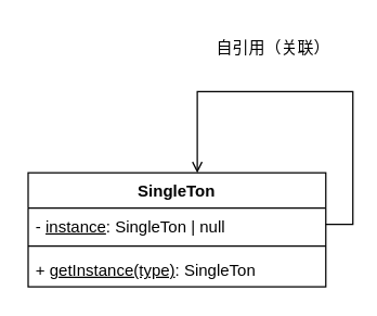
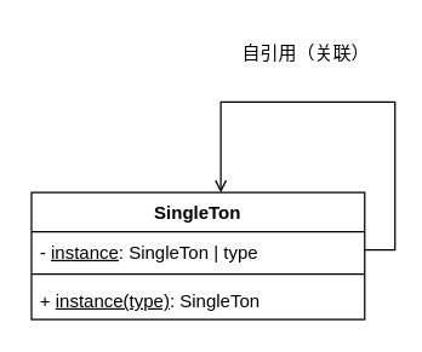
  <mxCell id="0" />
  <mxCell id="1" parent="0" />
  <mxCell id="2" value="SingleTon" style="swimlane;fontStyle=1;align=center;verticalAlign=top;childLayout=stackLayout;horizontal=1;startSize=26;horizontalStack=0;resizeParent=1;resizeParentMax=0;resizeLast=0;collapsible=1;marginBottom=0;whiteSpace=wrap;html=1;" vertex="1" parent="1"><mxGeometry x="20" y="127" width="220" height="84" as="geometry" /></mxCell>
- <mxCell id="3" value="- &lt;u&gt;instance&lt;/u&gt;: SingleTon | null" style="text;strokeColor=none;fillColor=none;align=left;verticalAlign=top;spacingLeft=4;spacingRight=4;overflow=hidden;rotatable=0;points=[[0,0.5],[1,0.5]];portConstraint=eastwest;whiteSpace=wrap;html=1;" vertex="1" parent="2"><mxGeometry y="26" width="220" height="24" as="geometry" /></mxCell>
+ <mxCell id="3" value="- &lt;u&gt;instance&lt;/u&gt;: SingleTon | type" style="text;strokeColor=none;fillColor=none;align=left;verticalAlign=top;spacingLeft=4;spacingRight=4;overflow=hidden;rotatable=0;points=[[0,0.5],[1,0.5]];portConstraint=eastwest;whiteSpace=wrap;html=1;" vertex="1" parent="2"><mxGeometry y="26" width="220" height="24" as="geometry" /></mxCell>
  <mxCell id="4" value="" style="line;strokeWidth=1;fillColor=none;align=left;verticalAlign=middle;spacingTop=-1;spacingLeft=3;spacingRight=3;rotatable=0;labelPosition=right;points=[];portConstraint=eastwest;strokeColor=inherit;" vertex="1" parent="2"><mxGeometry y="50" width="220" height="8" as="geometry" /></mxCell>
- <mxCell id="5" value="+ &lt;u&gt;getInstance(type)&lt;/u&gt;: SingleTon" style="text;strokeColor=none;fillColor=none;align=left;verticalAlign=top;spacingLeft=4;spacingRight=4;overflow=hidden;rotatable=0;points=[[0,0.5],[1,0.5]];portConstraint=eastwest;whiteSpace=wrap;html=1;" vertex="1" parent="2"><mxGeometry y="58" width="220" height="26" as="geometry" /></mxCell>
+ <mxCell id="5" value="+ &lt;u&gt;instance(type)&lt;/u&gt;: SingleTon" style="text;strokeColor=none;fillColor=none;align=left;verticalAlign=top;spacingLeft=4;spacingRight=4;overflow=hidden;rotatable=0;points=[[0,0.5],[1,0.5]];portConstraint=eastwest;whiteSpace=wrap;html=1;" vertex="1" parent="2"><mxGeometry y="58" width="220" height="26" as="geometry" /></mxCell>
  <mxCell id="6" style="edgeStyle=orthogonalEdgeStyle;rounded=0;orthogonalLoop=1;jettySize=auto;html=1;exitX=1;exitY=0.5;exitDx=0;exitDy=0;endArrow=open;endFill=0;" edge="1" parent="2" source="3"><mxGeometry relative="1" as="geometry"><mxPoint x="125" as="targetPoint" /><Array as="points"><mxPoint x="240" y="38" /><mxPoint x="240" y="-60" /><mxPoint x="125" y="-60" /></Array></mxGeometry></mxCell>
  <mxCell id="7" value="自引用（关联）" style="text;html=1;align=center;verticalAlign=middle;resizable=0;points=[];autosize=1;strokeColor=none;fillColor=none;" vertex="1" parent="1"><mxGeometry x="146" y="20" width="110" height="30" as="geometry" /></mxCell>
